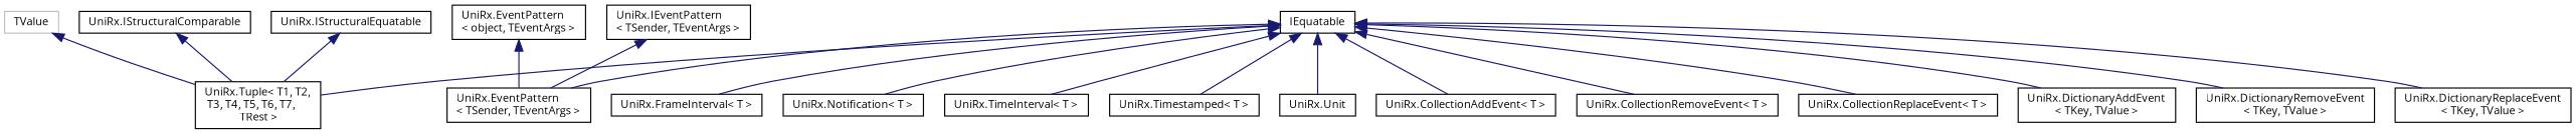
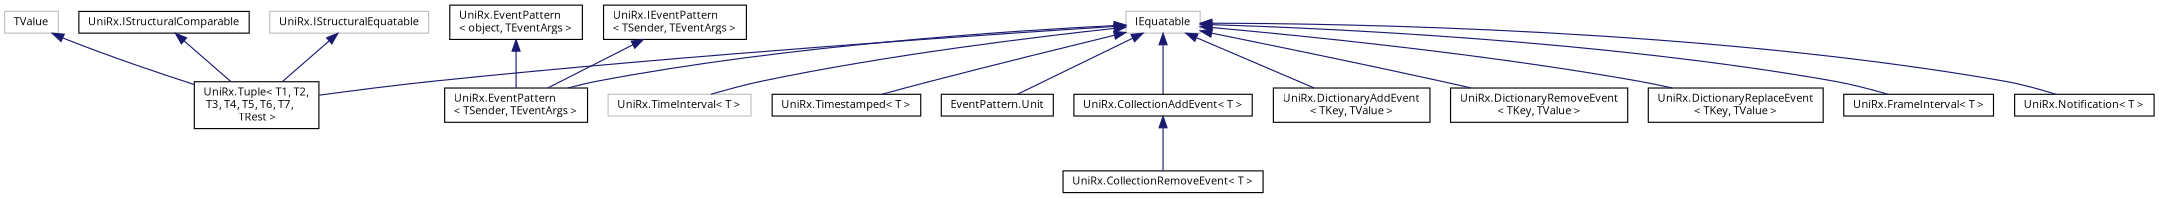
  digraph {
    fontname="Open Sans"
    rankdir=TB
    node [color=black fillcolor=white fontname="Open Sans" fontsize=10 shape=record style=filled]
    edge [color=midnightblue dir=back fontname="Open Sans" fontsize=10 labelfontname=Helvetica labelfontsize=10 style=solid]
    n1 [height=0.2 label="UniRx.EventPattern\l\< object, TEventArgs \>" width=0.4]
    n2 [height=0.2 label="UniRx.EventPattern\l\< TSender, TEventArgs \>" width=0.4]
    n3 [color=grey75 height=0.2 label=TValue width=0.4]
    n4 [height=0.2 label="UniRx.Tuple\< T1, T2,\l T3, T4, T5, T6, T7,\l TRest \>" width=0.4]
-   n5 [height=0.2 label=IEquatable width=0.4]
+   n5 [color=grey75 height=0.2 label=IEquatable width=0.4]
    n6 [height=0.2 label="UniRx.CollectionAddEvent\< T \>" width=0.4]
    n7 [height=0.2 label="UniRx.CollectionRemoveEvent\< T \>" width=0.4]
-   n8 [height=0.2 label="UniRx.CollectionReplaceEvent\< T \>" width=0.4]
    n9 [height=0.2 label="UniRx.DictionaryAddEvent\l\< TKey, TValue \>" width=0.4]
    n10 [height=0.2 label="UniRx.DictionaryRemoveEvent\l\< TKey, TValue \>" width=0.4]
    n11 [height=0.2 label="UniRx.DictionaryReplaceEvent\l\< TKey, TValue \>" width=0.4]
    n12 [height=0.2 label="UniRx.FrameInterval\< T \>" width=0.4]
    n13 [height=0.2 label="UniRx.Notification\< T \>" width=0.4]
-   n14 [height=0.2 label="UniRx.TimeInterval\< T \>" width=0.4]
+   n14 [color=grey75 height=0.2 label="UniRx.TimeInterval\< T \>" width=0.4]
    n15 [height=0.2 label="UniRx.Timestamped\< T \>" width=0.4]
-   n16 [height=0.2 label="UniRx.Unit" width=0.4]
+   n16 [height=0.2 label="EventPattern.Unit" width=0.4]
    n17 [height=0.2 label="UniRx.IEventPattern\l\< TSender, TEventArgs \>" width=0.4]
    n18 [height=0.2 label="UniRx.IStructuralComparable" width=0.4]
-   n19 [height=0.2 label="UniRx.IStructuralEquatable" width=0.4]
+   n19 [color=grey75 height=0.2 label="UniRx.IStructuralEquatable" width=0.4]
    n1 -> n2
    n3 -> n4
    n5 -> n2
    n5 -> n4
    n5 -> n6
-   n5 -> n7
-   n5 -> n8
+   n6 -> n7
    n5 -> n9
    n5 -> n10
    n5 -> n11
    n5 -> n12
    n5 -> n13
    n5 -> n14
    n5 -> n15
    n5 -> n16
    n17 -> n2
    n18 -> n4
    n19 -> n4
  }
